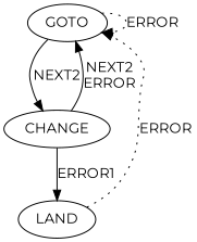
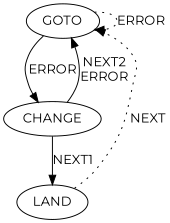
  digraph {
    fontname=Montserrat
    node [fontname=Montserrat]
    edge [fontname=Montserrat style=solid weight=1]
    GOTO
    n2 [label=CHANGE]
    LAND
    GOTO -> GOTO [label=ERROR style=dotted weight=0.1]
-   GOTO -> n2 [label=NEXT2]
+   GOTO -> n2 [label=ERROR]
    n2 -> GOTO [label="NEXT2\nERROR"]
-   n2 -> LAND [label=ERROR1]
-   LAND -> GOTO [label=ERROR style=dotted weight=0.1]
+   n2 -> LAND [label=NEXT1]
+   LAND -> GOTO [label=NEXT style=dotted weight=0.1]
  }
